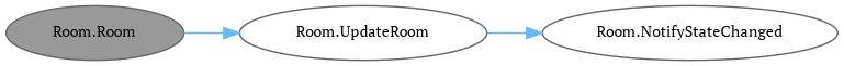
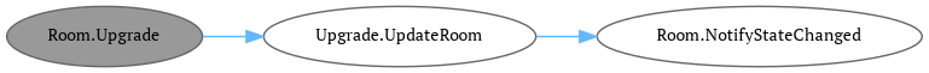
  digraph {
    fontname="PT Serif"
    rankdir=LR
    node [color=grey40 fillcolor=white fontname="PT Serif" fontsize=10 margin=0.1 style=filled]
    edge [color=steelblue1 fontname="PT Serif" fontsize=10 labelfontname=Helvetica labelfontsize=10 style=solid]
-   n1 [color=gray40 fillcolor=grey60 fontcolor=black height=0.2 label="Room.Room" width=0.4]
-   n2 [height=0.2 label="Room.UpdateRoom" width=0.4]
+   n1 [color=gray40 fillcolor=grey60 fontcolor=black height=0.2 label="Room.Upgrade" width=0.4]
+   n2 [height=0.2 label="Upgrade.UpdateRoom" width=0.4]
    n3 [height=0.2 label="Room.NotifyStateChanged" width=0.4]
    n1 -> n2
    n2 -> n3
  }
